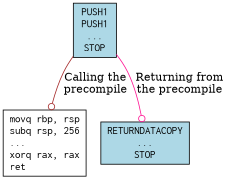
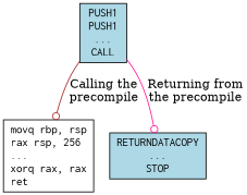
  digraph {
    rankdir=TB
    node [fillcolor=lightblue fontname=Courier shape=box style=filled]
    edge [arrowhead=odot]
-   n1 [label="PUSH1\nPUSH1\n...\nSTOP"]
-   n2 [label="movq rbp, rsp\nsubq rsp, 256\l...\lxorq rax, rax\nret\l" fillcolor="" style=""]
+   n1 [label="PUSH1\nPUSH1\n...\nCALL"]
+   n2 [label="movq rbp, rsp\nrax rsp, 256\l...\lxorq rax, rax\nret\l" fillcolor="" style=""]
    n3 [label="RETURNDATACOPY\n...\nSTOP"]
    n1 -> n2 [color=brown label="Calling the\nprecompile"]
    n1 -> n3 [color=deeppink label="Returning from\nthe precompile"]
  }
